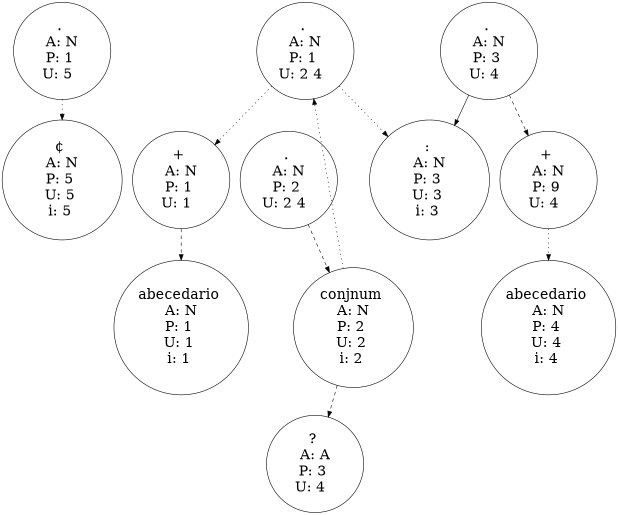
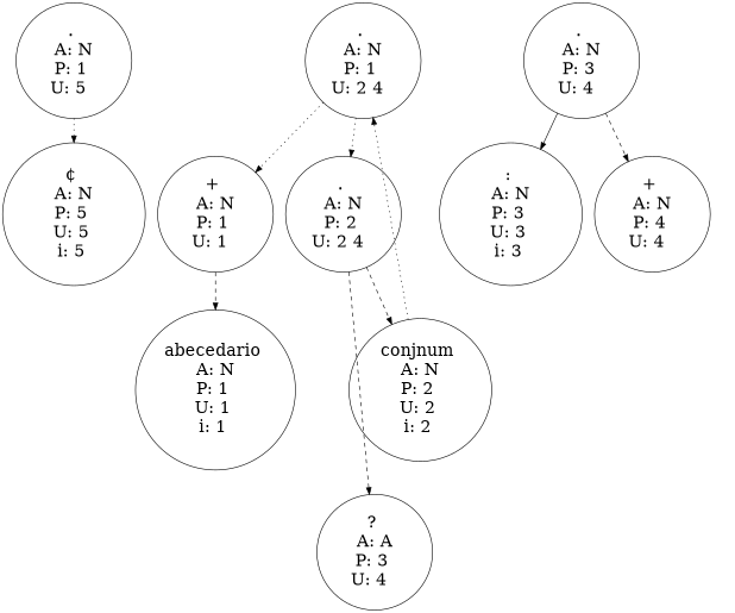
  strict digraph {
    rankdir=TB
    splines=line
    node [fontsize=25 shape=circle]
    edge [style=dotted]
    n1 [height=0.5 label=". \nA: N\nP: 1 \nU: 5  " width=1.5]
    n2 [height=0.5 label="¢ \nA: N\nP: 5 \nU: 5 \ni: 5 " width=1.5]
    n3 [height=0.5 label=". \nA: N\nP: 1 \nU: 2 4  " width=1.5]
    n4 [height=0.5 label="+ \nA: N\nP: 1 \nU: 1  " width=1.5]
    n5 [height=0.5 label=". \nA: N\nP: 2 \nU: 2 4  " width=1.5]
    n6 [height=0.5 label="abecedario \nA: N\nP: 1 \nU: 1 \ni: 1 " width=1.5]
    n7 [height=0.5 label="conjnum \nA: N\nP: 2 \nU: 2 \ni: 2 " width=1.5]
    n8 [height=0.5 label="? \nA: A\nP: 3 \nU: 4  " width=1.5]
    n9 [height=0.5 label=". \nA: N\nP: 3 \nU: 4  " width=1.5]
    n10 [height=0.5 label=": \nA: N\nP: 3 \nU: 3 \ni: 3 " width=1.5]
-   n11 [height=0.5 label="+ \nA: N\nP: 9 \nU: 4  " width=1.5]
-   n12 [height=0.5 label="abecedario \nA: N\nP: 4 \nU: 4 \ni: 4 " width=1.5]
+   n11 [height=0.5 label="+ \nA: N\nP: 4 \nU: 4  " width=1.5]
    n1 -> n2
    n3 -> n4
-   n3 -> n10
+   n3 -> n5
    n4 -> n6 [style=dashed]
    n5 -> n7 [style=dashed]
-   n7 -> n8 [style=dashed]
+   n5 -> n8 [style=dashed]
    n7 -> n3
    n9 -> n10 [style=solid]
    n9 -> n11 [style=dashed]
-   n11 -> n12
  }
